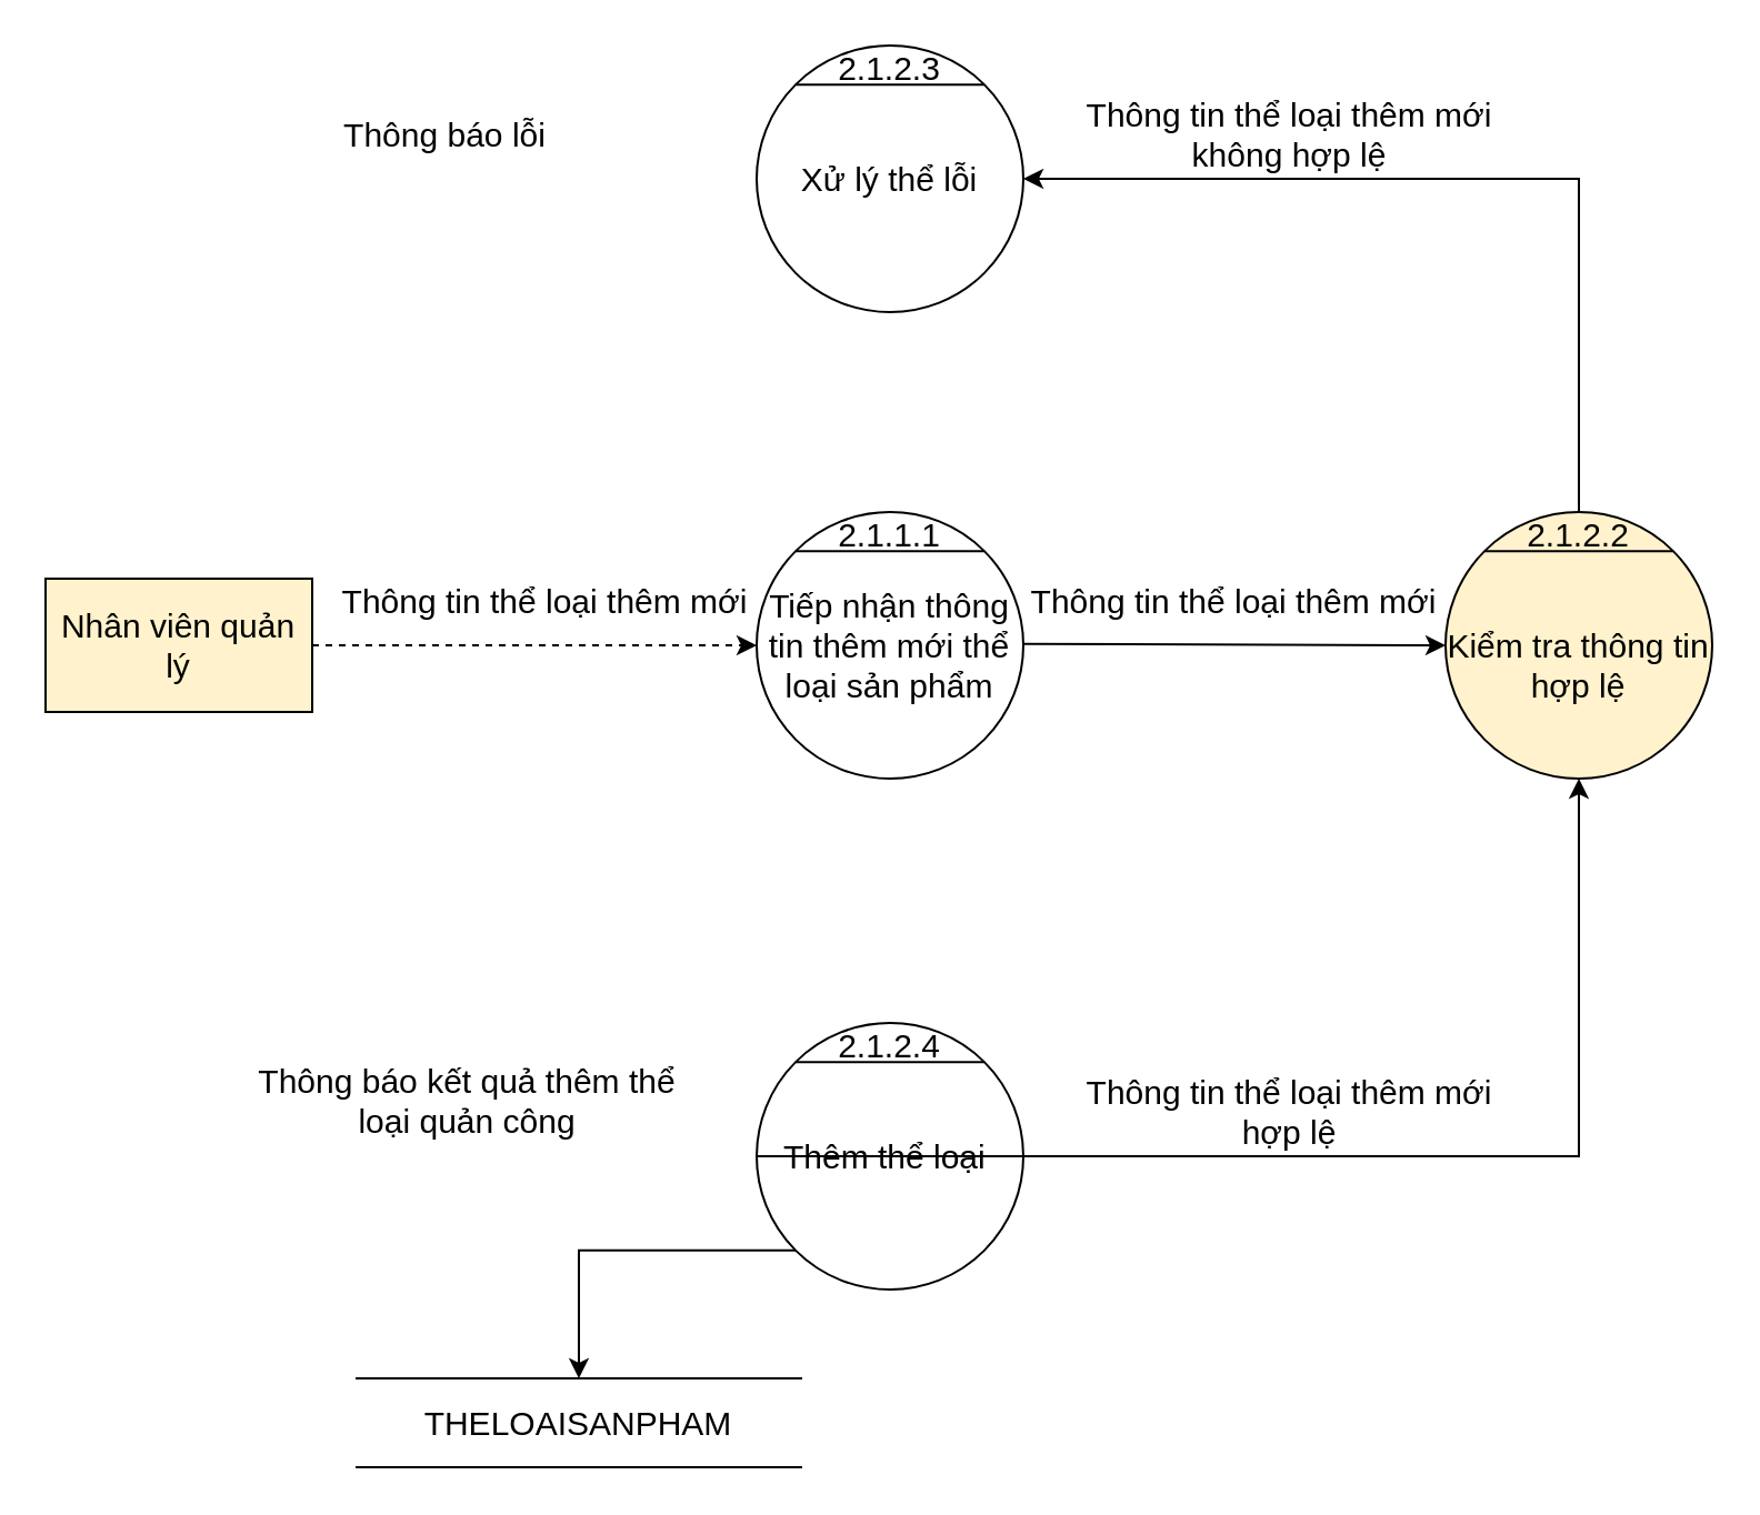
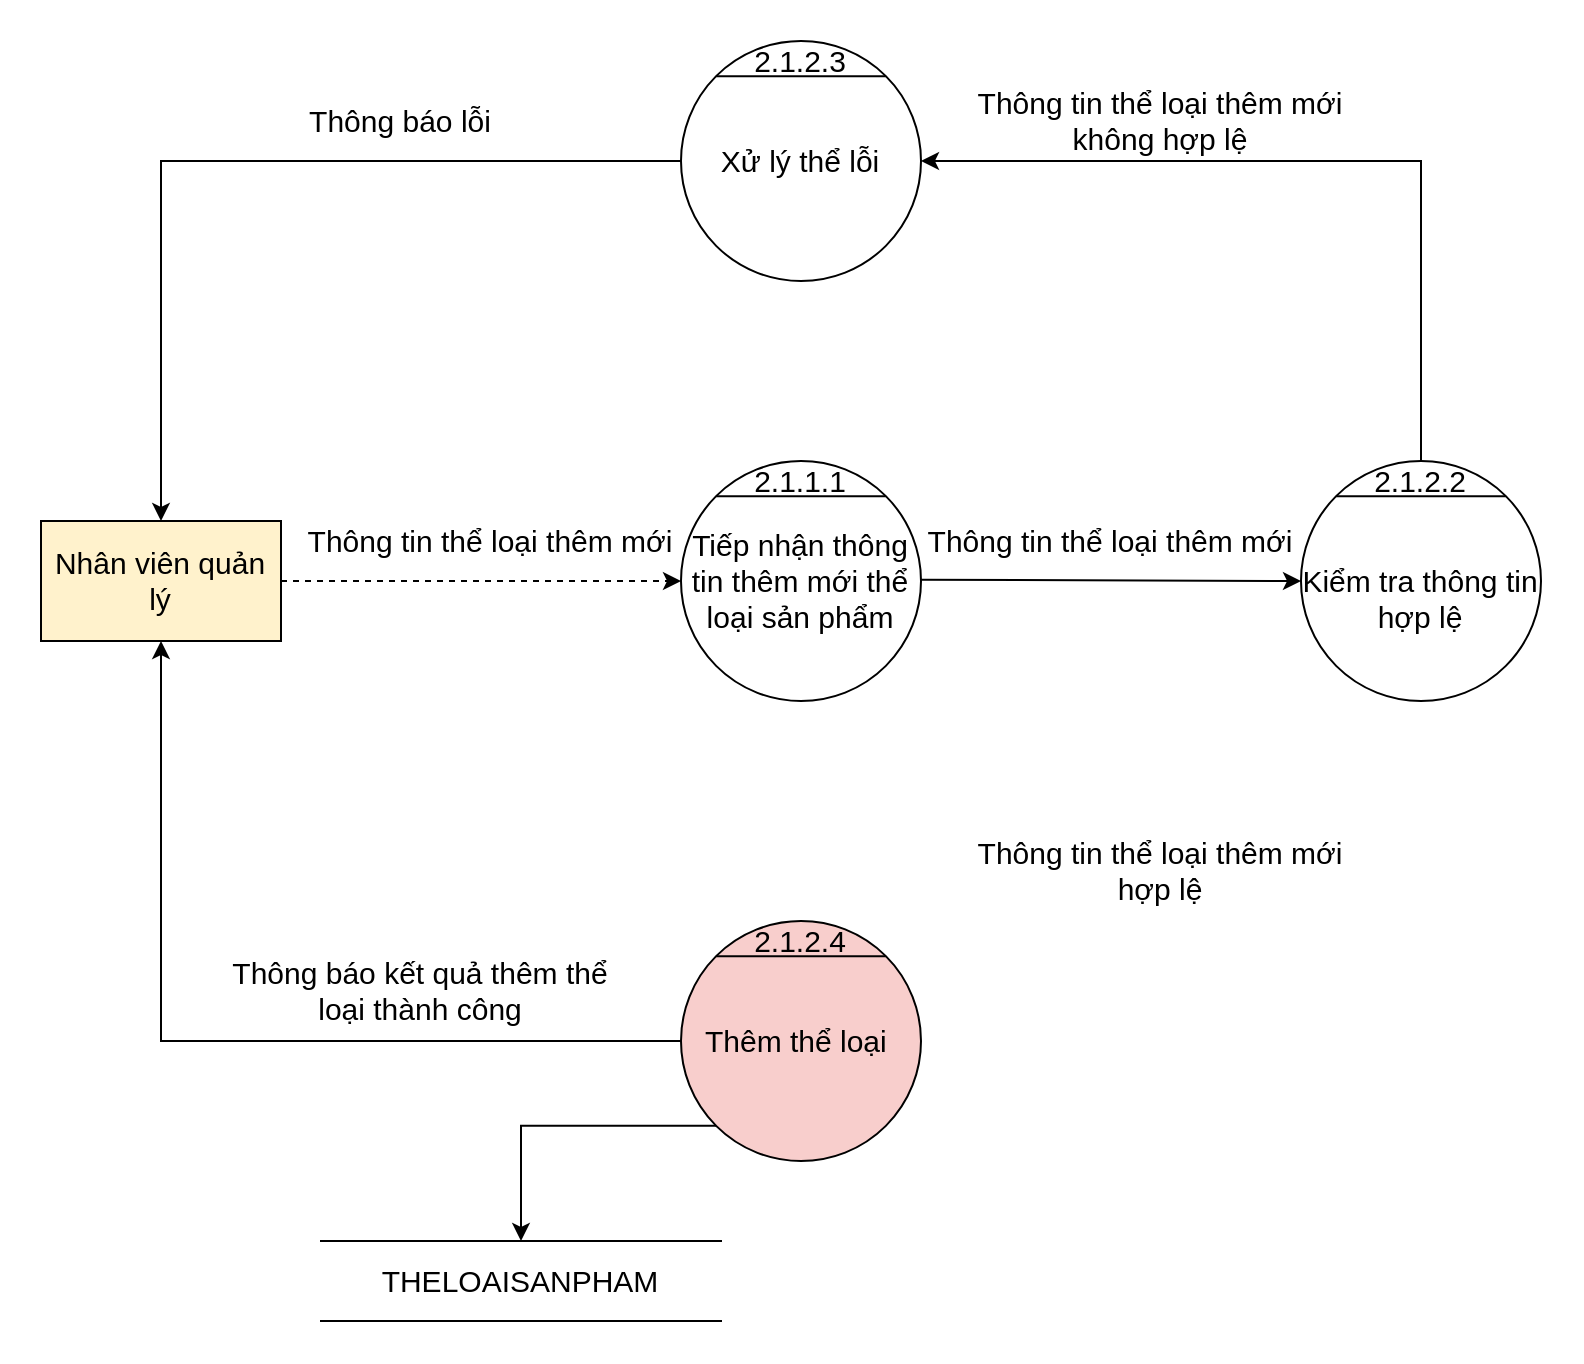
  <mxCell id="0" />
  <mxCell id="1" parent="0" />
  <mxCell id="2" value="Tiếp nhận thông tin thêm mới thể loại sản phẩm" style="ellipse;whiteSpace=wrap;html=1;aspect=fixed;fontSize=15;" vertex="1" parent="1"><mxGeometry x="340" y="230" width="120" height="120" as="geometry" /></mxCell>
  <mxCell id="3" value="" style="endArrow=none;html=1;rounded=0;exitX=0;exitY=0;exitDx=0;exitDy=0;entryX=1;entryY=0;entryDx=0;entryDy=0;fontSize=15;" edge="1" parent="1" source="2" target="2"><mxGeometry width="50" height="50" relative="1" as="geometry"><mxPoint x="620" y="270" as="sourcePoint" /><mxPoint x="670" y="220" as="targetPoint" /></mxGeometry></mxCell>
  <mxCell id="4" value="2.1.1.1" style="text;html=1;strokeColor=none;fillColor=none;align=center;verticalAlign=middle;whiteSpace=wrap;rounded=0;fontSize=15;" vertex="1" parent="1"><mxGeometry x="380" y="230" width="40" height="20" as="geometry" /></mxCell>
  <mxCell id="5" value="Nhân viên quản lý" style="rounded=0;whiteSpace=wrap;html=1;fontSize=15;fillColor=#fff2cc;" vertex="1" parent="1"><mxGeometry x="20" y="260" width="120" height="60" as="geometry" /></mxCell>
  <mxCell id="6" value="" style="endArrow=classic;html=1;rounded=0;exitX=1;exitY=0.5;exitDx=0;exitDy=0;entryX=0;entryY=0.5;entryDx=0;entryDy=0;fontSize=15;dashed=1;" edge="1" parent="1" source="5" target="2"><mxGeometry width="50" height="50" relative="1" as="geometry"><mxPoint x="290" y="310" as="sourcePoint" /><mxPoint x="340" y="260" as="targetPoint" /></mxGeometry></mxCell>
  <mxCell id="7" value="" style="endArrow=classic;html=1;rounded=0;exitX=1;exitY=0.5;exitDx=0;exitDy=0;fontSize=15;entryX=0;entryY=0.5;entryDx=0;entryDy=0;" edge="1" parent="1" target="8"><mxGeometry width="50" height="50" relative="1" as="geometry"><mxPoint x="460" y="289.41" as="sourcePoint" /><mxPoint x="580" y="289" as="targetPoint" /></mxGeometry></mxCell>
- <mxCell id="8" value="&lt;br&gt;Kiểm tra thông tin hợp lệ" style="ellipse;whiteSpace=wrap;html=1;aspect=fixed;fontSize=15;fillColor=#fff2cc;" vertex="1" parent="1"><mxGeometry x="650" y="230" width="120" height="120" as="geometry" /></mxCell>
+ <mxCell id="8" value="&lt;br&gt;Kiểm tra thông tin hợp lệ" style="ellipse;whiteSpace=wrap;html=1;aspect=fixed;fontSize=15;" vertex="1" parent="1"><mxGeometry x="650" y="230" width="120" height="120" as="geometry" /></mxCell>
  <mxCell id="9" value="" style="endArrow=none;html=1;rounded=0;exitX=0;exitY=0;exitDx=0;exitDy=0;entryX=1;entryY=0;entryDx=0;entryDy=0;fontSize=15;" edge="1" parent="1" source="8" target="8"><mxGeometry width="50" height="50" relative="1" as="geometry"><mxPoint x="870" y="270" as="sourcePoint" /><mxPoint x="920" y="220" as="targetPoint" /></mxGeometry></mxCell>
  <mxCell id="10" value="2.1.2.2" style="text;html=1;strokeColor=none;fillColor=none;align=center;verticalAlign=middle;whiteSpace=wrap;rounded=0;fontSize=15;" vertex="1" parent="1"><mxGeometry x="690" y="230" width="40" height="20" as="geometry" /></mxCell>
- <mxCell id="11" value="Thêm thể loại&amp;nbsp;" style="ellipse;whiteSpace=wrap;html=1;aspect=fixed;fontSize=15;" vertex="1" parent="1"><mxGeometry x="340" y="460" width="120" height="120" as="geometry" /></mxCell>
+ <mxCell id="11" value="Thêm thể loại&amp;nbsp;" style="ellipse;whiteSpace=wrap;html=1;aspect=fixed;fontSize=15;fillColor=#f8cecc;" vertex="1" parent="1"><mxGeometry x="340" y="460" width="120" height="120" as="geometry" /></mxCell>
  <mxCell id="12" value="" style="endArrow=none;html=1;rounded=0;exitX=0;exitY=0;exitDx=0;exitDy=0;entryX=1;entryY=0;entryDx=0;entryDy=0;fontSize=15;" edge="1" parent="1" source="11" target="11"><mxGeometry width="50" height="50" relative="1" as="geometry"><mxPoint x="385" y="690" as="sourcePoint" /><mxPoint x="435" y="640" as="targetPoint" /></mxGeometry></mxCell>
  <mxCell id="13" value="2.1.2.4" style="text;html=1;strokeColor=none;fillColor=none;align=center;verticalAlign=middle;whiteSpace=wrap;rounded=0;fontSize=15;" vertex="1" parent="1"><mxGeometry x="380" y="460" width="40" height="20" as="geometry" /></mxCell>
  <mxCell id="14" value="Thông tin thể loại thêm mới" style="text;html=1;strokeColor=none;fillColor=none;align=center;verticalAlign=middle;whiteSpace=wrap;rounded=0;fontSize=15;" vertex="1" parent="1"><mxGeometry x="150" y="250" width="190" height="40" as="geometry" /></mxCell>
  <mxCell id="15" value="Thông tin thể loại thêm mới" style="text;html=1;strokeColor=none;fillColor=none;align=center;verticalAlign=middle;whiteSpace=wrap;rounded=0;fontSize=15;" vertex="1" parent="1"><mxGeometry x="460" y="250" width="190" height="40" as="geometry" /></mxCell>
- <mxCell id="16" value="Thông tin thể loại thêm mới hợp lệ" style="text;html=1;strokeColor=none;fillColor=none;align=center;verticalAlign=middle;whiteSpace=wrap;rounded=0;fontSize=15;" vertex="1" parent="1"><mxGeometry x="480" y="480" width="200" height="40" as="geometry" /></mxCell>
- <mxCell id="17" value="" style="edgeStyle=segmentEdgeStyle;endArrow=classic;html=1;rounded=0;fontSize=15;exitX=0;exitY=0.5;exitDx=0;exitDy=0;" edge="1" parent="1" source="11" target="8"><mxGeometry width="50" height="50" relative="1" as="geometry"><mxPoint x="430" y="600" as="sourcePoint" /><mxPoint x="480" y="550" as="targetPoint" /></mxGeometry></mxCell>
- <mxCell id="18" value="Thông báo kết quả thêm thể loại quản công" style="text;html=1;strokeColor=none;fillColor=none;align=center;verticalAlign=middle;whiteSpace=wrap;rounded=0;fontSize=15;" vertex="1" parent="1"><mxGeometry x="110" y="470" width="200" height="50" as="geometry" /></mxCell>
+ <mxCell id="16" value="Thông tin thể loại thêm mới hợp lệ" style="text;html=1;strokeColor=none;fillColor=none;align=center;verticalAlign=middle;whiteSpace=wrap;rounded=0;fontSize=15;" vertex="1" parent="1"><mxGeometry x="480" y="415" width="200" height="40" as="geometry" /></mxCell>
+ <mxCell id="17" value="" style="edgeStyle=segmentEdgeStyle;endArrow=classic;html=1;rounded=0;fontSize=15;exitX=0;exitY=0.5;exitDx=0;exitDy=0;entryX=0.5;entryY=1;entryDx=0;entryDy=0;" edge="1" parent="1" source="11" target="5"><mxGeometry width="50" height="50" relative="1" as="geometry"><mxPoint x="430" y="600" as="sourcePoint" /><mxPoint x="480" y="550" as="targetPoint" /></mxGeometry></mxCell>
+ <mxCell id="18" value="Thông báo kết quả thêm thể loại thành công" style="text;html=1;strokeColor=none;fillColor=none;align=center;verticalAlign=middle;whiteSpace=wrap;rounded=0;fontSize=15;" vertex="1" parent="1"><mxGeometry x="110" y="470" width="200" height="50" as="geometry" /></mxCell>
  <mxCell id="19" value="Xử lý thể lỗi" style="ellipse;whiteSpace=wrap;html=1;aspect=fixed;fontSize=15;" vertex="1" parent="1"><mxGeometry x="340" y="20" width="120" height="120" as="geometry" /></mxCell>
  <mxCell id="20" value="" style="endArrow=none;html=1;rounded=0;exitX=0;exitY=0;exitDx=0;exitDy=0;entryX=1;entryY=0;entryDx=0;entryDy=0;fontSize=15;" edge="1" parent="1" source="19" target="19"><mxGeometry width="50" height="50" relative="1" as="geometry"><mxPoint x="385" y="250" as="sourcePoint" /><mxPoint x="435" y="200" as="targetPoint" /></mxGeometry></mxCell>
  <mxCell id="21" value="2.1.2.3" style="text;html=1;strokeColor=none;fillColor=none;align=center;verticalAlign=middle;whiteSpace=wrap;rounded=0;fontSize=15;" vertex="1" parent="1"><mxGeometry x="380" y="20" width="40" height="20" as="geometry" /></mxCell>
  <mxCell id="22" value="" style="edgeStyle=segmentEdgeStyle;endArrow=classic;html=1;rounded=0;exitX=0.5;exitY=0;exitDx=0;exitDy=0;entryX=1;entryY=0.5;entryDx=0;entryDy=0;" edge="1" parent="1" source="10" target="19"><mxGeometry width="50" height="50" relative="1" as="geometry"><mxPoint x="540" y="310" as="sourcePoint" /><mxPoint x="590" y="260" as="targetPoint" /><Array as="points"><mxPoint x="710" y="80" /></Array></mxGeometry></mxCell>
  <mxCell id="23" value="Thông tin thể loại thêm mới không hợp lệ" style="text;html=1;strokeColor=none;fillColor=none;align=center;verticalAlign=middle;whiteSpace=wrap;rounded=0;fontSize=15;" vertex="1" parent="1"><mxGeometry x="480" y="40" width="200" height="40" as="geometry" /></mxCell>
+ <mxCell id="24" value="" style="edgeStyle=segmentEdgeStyle;endArrow=classic;html=1;rounded=0;exitX=0;exitY=0.5;exitDx=0;exitDy=0;entryX=0.5;entryY=0;entryDx=0;entryDy=0;" edge="1" parent="1" source="19" target="5"><mxGeometry width="50" height="50" relative="1" as="geometry"><mxPoint x="360" y="310" as="sourcePoint" /><mxPoint x="80" y="250" as="targetPoint" /></mxGeometry></mxCell>
  <mxCell id="25" value="Thông báo lỗi" style="text;html=1;strokeColor=none;fillColor=none;align=center;verticalAlign=middle;whiteSpace=wrap;rounded=0;fontSize=15;" vertex="1" parent="1"><mxGeometry x="100" y="40" width="200" height="40" as="geometry" /></mxCell>
  <mxCell id="26" value="&lt;font style=&quot;font-size: 15px&quot;&gt;THELOAISANPHAM&lt;/font&gt;" style="shape=partialRectangle;whiteSpace=wrap;html=1;left=0;right=0;fillColor=none;" vertex="1" parent="1"><mxGeometry x="160" y="620" width="200" height="40" as="geometry" /></mxCell>
  <mxCell id="27" value="" style="edgeStyle=segmentEdgeStyle;endArrow=classic;html=1;rounded=0;fontSize=15;entryX=0.5;entryY=0;entryDx=0;entryDy=0;exitX=0;exitY=1;exitDx=0;exitDy=0;" edge="1" parent="1" source="11" target="26"><mxGeometry width="50" height="50" relative="1" as="geometry"><mxPoint x="360" y="510" as="sourcePoint" /><mxPoint x="410" y="460" as="targetPoint" /></mxGeometry></mxCell>
